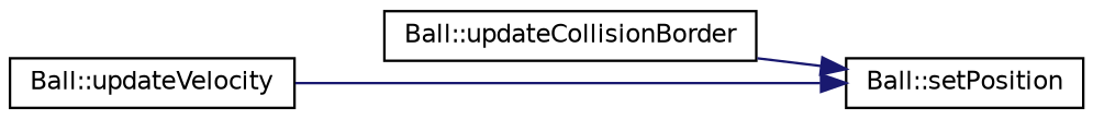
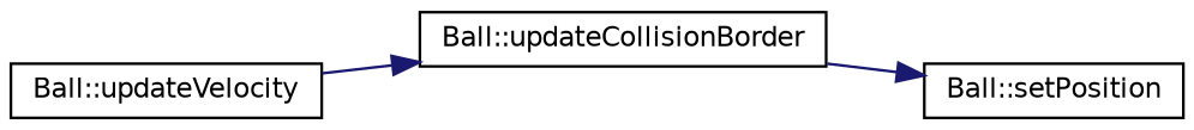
  digraph {
    rankdir=LR
    node [color=black fillcolor=white fontname=Helvetica fontsize=10 shape=record style=filled]
    edge [color=midnightblue fontname=Helvetica fontsize=10 labelfontname=Helvetica labelfontsize=10 style=solid]
    n1 [height=0.2 label="Ball::updateCollisionBorder" width=0.4]
    n2 [height=0.2 label="Ball::setPosition" width=0.4]
    n3 [height=0.2 label="Ball::updateVelocity" width=0.4]
    n1 -> n2
-   n3 -> n2
+   n3 -> n1
  }
